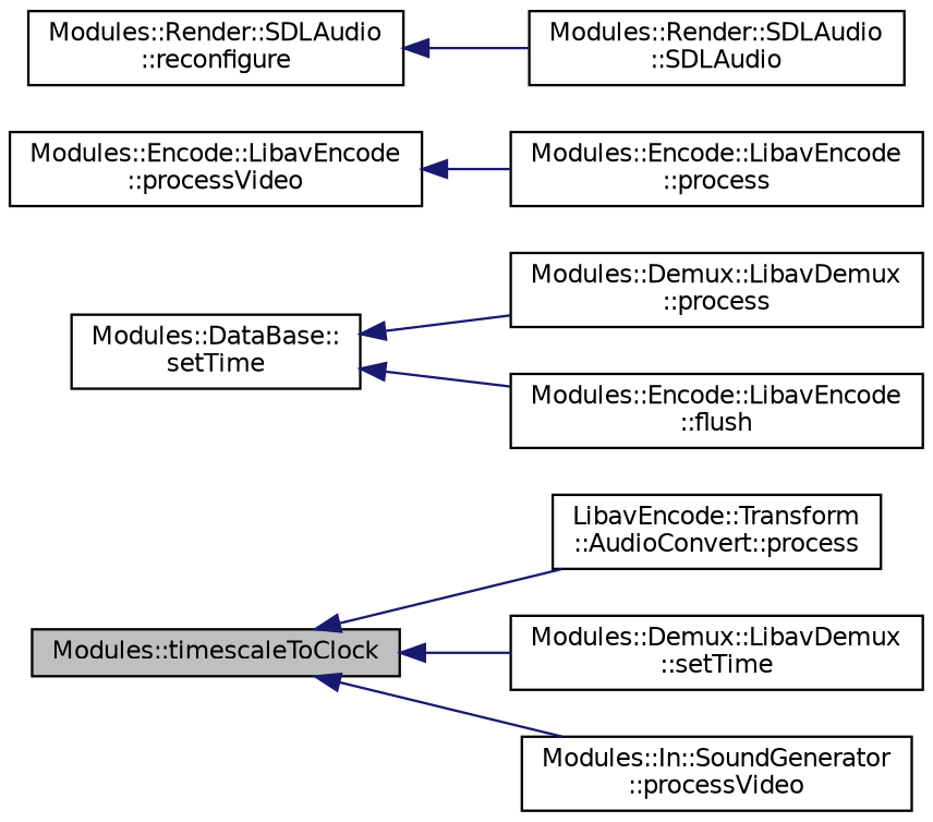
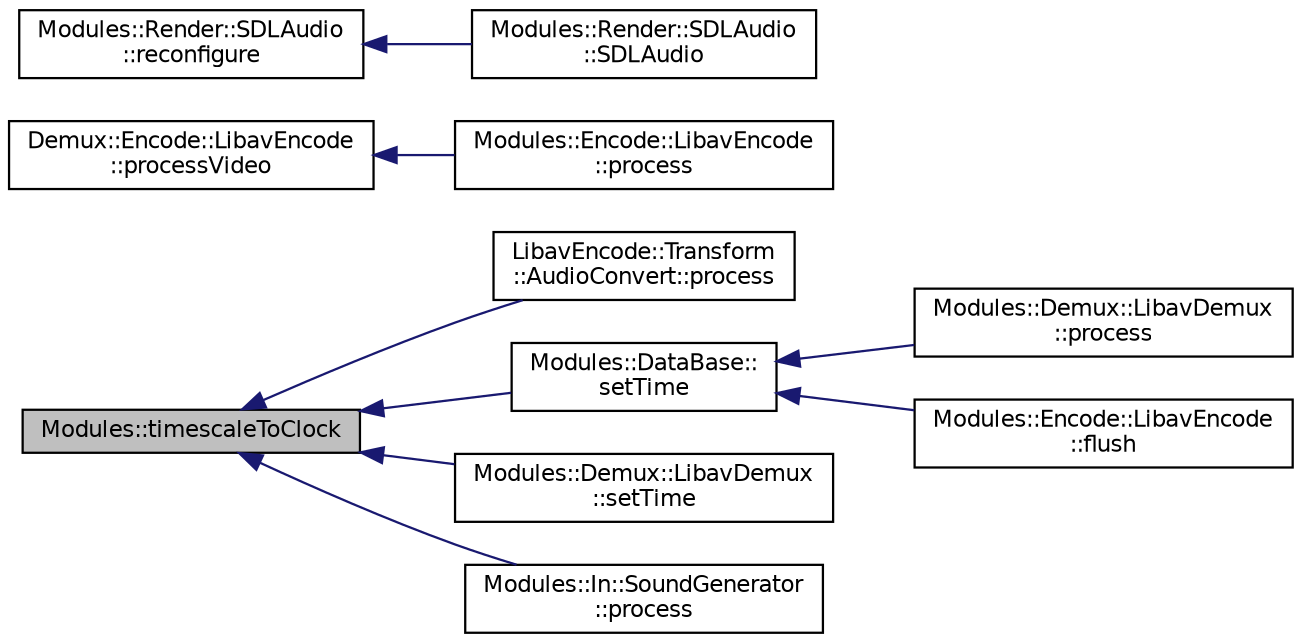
  digraph {
    fontname="DejaVu Sans"
    rankdir=LR
    node [color=black fillcolor=white fontname="DejaVu Sans" fontsize=10 shape=record style=filled]
    edge [color=midnightblue dir=back fontname="DejaVu Sans" fontsize=10 labelfontname=Helvetica labelfontsize=10 style=solid]
    n1 [fillcolor=grey75 fontcolor=black height=0.2 label="Modules::timescaleToClock" width=0.4]
    n2 [height=0.2 label="LibavEncode::Transform\l::AudioConvert::process" width=0.4]
    n3 [height=0.2 label="Modules::DataBase::\lsetTime" width=0.4]
    n4 [height=0.2 label="Modules::Demux::LibavDemux\l::setTime" width=0.4]
-   n5 [height=0.2 label="Modules::In::SoundGenerator\l::processVideo" width=0.4]
+   n5 [height=0.2 label="Modules::In::SoundGenerator\l::process" width=0.4]
    n6 [height=0.2 label="Modules::Demux::LibavDemux\l::process" width=0.4]
    n7 [height=0.2 label="Modules::Encode::LibavEncode\l::flush" width=0.4]
-   n8 [height=0.2 label="Modules::Encode::LibavEncode\l::processVideo" width=0.4]
+   n8 [height=0.2 label="Demux::Encode::LibavEncode\l::processVideo" width=0.4]
    n9 [height=0.2 label="Modules::Encode::LibavEncode\l::process" width=0.4]
    n10 [height=0.2 label="Modules::Render::SDLAudio\l::reconfigure" width=0.4]
    n11 [height=0.2 label="Modules::Render::SDLAudio\l::SDLAudio" width=0.4]
    n1 -> n2
+   n1 -> n3
    n1 -> n4
    n1 -> n5
    n3 -> n6
    n3 -> n7
    n8 -> n9
    n10 -> n11
  }
